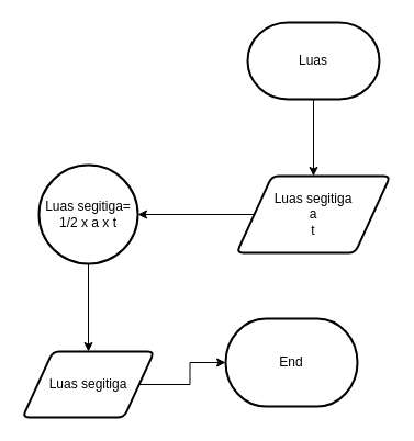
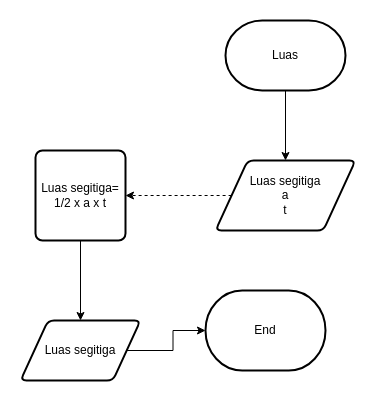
  <mxCell id="0" />
  <mxCell id="1" parent="0" />
  <mxCell id="2" value="" style="edgeStyle=orthogonalEdgeStyle;rounded=0;orthogonalLoop=1;jettySize=auto;html=1;" edge="1" parent="1" source="3" target="5"><mxGeometry relative="1" as="geometry" /></mxCell>
  <mxCell id="3" value="Luas" style="strokeWidth=2;html=1;shape=mxgraph.flowchart.terminator;whiteSpace=wrap;" vertex="1" parent="1"><mxGeometry x="225" y="20" width="120" height="70" as="geometry" /></mxCell>
- <mxCell id="4" value="" style="edgeStyle=orthogonalEdgeStyle;rounded=0;orthogonalLoop=1;jettySize=auto;html=1;" edge="1" parent="1" source="5" target="7"><mxGeometry relative="1" as="geometry" /></mxCell>
+ <mxCell id="4" value="" style="edgeStyle=orthogonalEdgeStyle;rounded=0;orthogonalLoop=1;jettySize=auto;html=1;dashed=1;" edge="1" parent="1" source="5" target="7"><mxGeometry relative="1" as="geometry" /></mxCell>
  <mxCell id="5" value="&lt;div&gt;Luas segitiga&lt;/div&gt;&lt;div&gt;a&lt;/div&gt;&lt;div&gt;t&lt;br&gt;&lt;/div&gt;" style="shape=parallelogram;html=1;strokeWidth=2;perimeter=parallelogramPerimeter;whiteSpace=wrap;rounded=1;arcSize=12;size=0.23;" vertex="1" parent="1"><mxGeometry x="215" y="160" width="140" height="70" as="geometry" /></mxCell>
  <mxCell id="6" value="" style="edgeStyle=orthogonalEdgeStyle;rounded=0;orthogonalLoop=1;jettySize=auto;html=1;" edge="1" parent="1" source="7" target="9"><mxGeometry relative="1" as="geometry" /></mxCell>
- <mxCell id="7" value="&lt;div&gt;Luas segitiga=&lt;/div&gt;&lt;div&gt;1/2 x a x t&lt;br&gt;&lt;/div&gt;" style="ellipse;whiteSpace=wrap;html=1;absoluteArcSize=1;arcSize=14;strokeWidth=2;" vertex="1" parent="1"><mxGeometry x="35" y="150" width="90" height="90" as="geometry" /></mxCell>
+ <mxCell id="7" value="&lt;div&gt;Luas segitiga=&lt;/div&gt;&lt;div&gt;1/2 x a x t&lt;br&gt;&lt;/div&gt;" style="rounded=1;whiteSpace=wrap;html=1;absoluteArcSize=1;arcSize=14;strokeWidth=2;" vertex="1" parent="1"><mxGeometry x="35" y="150" width="90" height="90" as="geometry" /></mxCell>
  <mxCell id="8" value="" style="edgeStyle=orthogonalEdgeStyle;rounded=0;orthogonalLoop=1;jettySize=auto;html=1;" edge="1" parent="1" source="9" target="10"><mxGeometry relative="1" as="geometry" /></mxCell>
  <mxCell id="9" value="Luas segitiga" style="shape=parallelogram;html=1;strokeWidth=2;perimeter=parallelogramPerimeter;whiteSpace=wrap;rounded=1;arcSize=12;size=0.23;" vertex="1" parent="1"><mxGeometry x="20" y="320" width="120" height="60" as="geometry" /></mxCell>
  <mxCell id="10" value="End" style="strokeWidth=2;html=1;shape=mxgraph.flowchart.terminator;whiteSpace=wrap;" vertex="1" parent="1"><mxGeometry x="205" y="290" width="120" height="80" as="geometry" /></mxCell>
